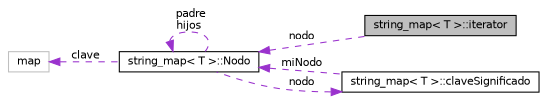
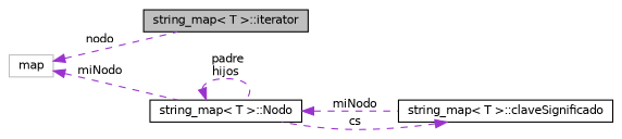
  digraph {
    rankdir=LR
    node [color=black fillcolor=white fontname=Helvetica fontsize=10 shape=record style=filled]
    edge [color=darkorchid3 dir=back fontname=Helvetica fontsize=10 labelfontname=Helvetica labelfontsize=10 style=dashed]
    n1 [fillcolor=grey75 fontcolor=black height=0.2 label="string_map\< T \>::iterator" width=0.4]
    n2 [height=0.2 label="string_map\< T \>::Nodo" width=0.4]
    n3 [height=0.2 label="string_map\< T \>::claveSignificado" width=0.4]
    n4 [color=grey75 height=0.2 label=map width=0.4]
-   n2 -> n1 [label=" nodo"]
+   n4 -> n1 [label=" nodo"]
    n2 -> n2 [label=" padre\nhijos"]
    n2 -> n3 [label=" miNodo"]
-   n3 -> n2 [label=" nodo"]
-   n4 -> n2 [label=" clave"]
+   n3 -> n2 [label=" cs"]
+   n4 -> n2 [label=" miNodo"]
  }
